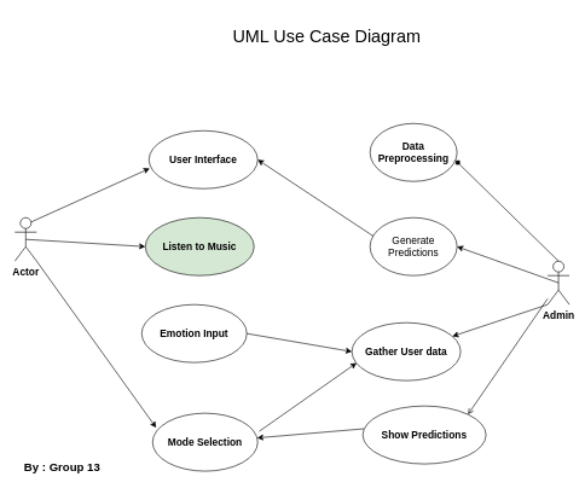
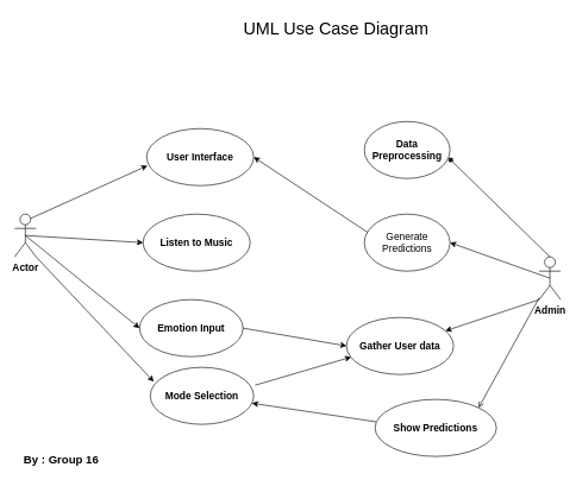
  <mxCell id="0" />
  <mxCell id="1" parent="0" />
  <mxCell id="2" value="&lt;b&gt;&lt;font style=&quot;font-size: 14px;&quot;&gt;Actor&lt;/font&gt;&lt;/b&gt;" style="shape=umlActor;verticalLabelPosition=bottom;verticalAlign=top;html=1;outlineConnect=0;" parent="1" vertex="1"><mxGeometry x="20" y="300" width="30" height="60" as="geometry" /></mxCell>
  <mxCell id="3" value="&lt;b&gt;&lt;font style=&quot;font-size: 14px;&quot;&gt;Admin&lt;/font&gt;&lt;/b&gt;" style="shape=umlActor;verticalLabelPosition=bottom;verticalAlign=top;html=1;outlineConnect=0;" parent="1" vertex="1"><mxGeometry x="755" y="360" width="30" height="60" as="geometry" /></mxCell>
- <mxCell id="4" value="&lt;b&gt;&lt;font style=&quot;font-size: 14px;&quot;&gt;Show Predictions&lt;/font&gt;&lt;/b&gt;" style="ellipse;whiteSpace=wrap;html=1;" parent="1" vertex="1"><mxGeometry x="500" y="560" width="170" height="80" as="geometry" /></mxCell>
+ <mxCell id="4" value="&lt;b&gt;&lt;font style=&quot;font-size: 14px;&quot;&gt;Show Predictions&lt;/font&gt;&lt;/b&gt;" style="ellipse;whiteSpace=wrap;html=1;" parent="1" vertex="1"><mxGeometry x="525" y="560" width="170" height="80" as="geometry" /></mxCell>
  <mxCell id="5" value="&lt;font style=&quot;font-size: 14px;&quot;&gt;&lt;b&gt;Data Preprocessing&lt;/b&gt;&lt;/font&gt;" style="ellipse;whiteSpace=wrap;html=1;" parent="1" vertex="1"><mxGeometry x="510" y="170" width="120" height="80" as="geometry" /></mxCell>
  <mxCell id="6" value="&lt;font style=&quot;font-size: 14px;&quot;&gt;Generate Predictions&lt;/font&gt;" style="ellipse;whiteSpace=wrap;html=1;" parent="1" vertex="1"><mxGeometry x="510" y="300" width="120" height="80" as="geometry" /></mxCell>
  <mxCell id="7" value="&lt;b&gt;&lt;font style=&quot;font-size: 14px;&quot;&gt;Gather User data&lt;/font&gt;&lt;/b&gt;" style="ellipse;whiteSpace=wrap;html=1;" parent="1" vertex="1"><mxGeometry x="485" y="445" width="150" height="80" as="geometry" /></mxCell>
- <mxCell id="8" value="&lt;font style=&quot;font-size: 24px;&quot;&gt;UML Use Case Diagram&lt;/font&gt;" style="text;html=1;align=center;verticalAlign=middle;resizable=0;points=[];autosize=1;strokeColor=none;fillColor=none;" parent="1" vertex="1"><mxGeometry x="310" y="30" width="280" height="40" as="geometry" /></mxCell>
- <mxCell id="9" value="&lt;b&gt;&lt;font style=&quot;font-size: 16px;&quot;&gt;By : Group 13&lt;/font&gt;&lt;/b&gt;" style="text;html=1;align=center;verticalAlign=middle;resizable=0;points=[];autosize=1;strokeColor=none;fillColor=none;" parent="1" vertex="1"><mxGeometry x="20" y="630" width="130" height="30" as="geometry" /></mxCell>
+ <mxCell id="8" value="&lt;font style=&quot;font-size: 24px;&quot;&gt;UML Use Case Diagram&lt;/font&gt;" style="text;html=1;align=center;verticalAlign=middle;resizable=0;points=[];autosize=1;strokeColor=none;fillColor=none;" parent="1" vertex="1"><mxGeometry x="330" y="20" width="280" height="40" as="geometry" /></mxCell>
+ <mxCell id="9" value="&lt;b&gt;&lt;font style=&quot;font-size: 16px;&quot;&gt;By : Group 16&lt;/font&gt;&lt;/b&gt;" style="text;html=1;align=center;verticalAlign=middle;resizable=0;points=[];autosize=1;strokeColor=none;fillColor=none;" parent="1" vertex="1"><mxGeometry x="20" y="630" width="130" height="30" as="geometry" /></mxCell>
  <mxCell id="10" value="" style="endArrow=classic;html=1;rounded=0;entryX=0.007;entryY=0.65;entryDx=0;entryDy=0;entryPerimeter=0;exitX=0.75;exitY=0.1;exitDx=0;exitDy=0;exitPerimeter=0;" parent="1" target="17" edge="1" source="2"><mxGeometry width="50" height="50" relative="1" as="geometry"><mxPoint x="65" y="400" as="sourcePoint" /><mxPoint x="195" y="280" as="targetPoint" /></mxGeometry></mxCell>
  <mxCell id="11" value="" style="endArrow=classic;html=1;rounded=0;exitX=0;exitY=1;exitDx=0;exitDy=0;exitPerimeter=0;" parent="1" target="7" edge="1" source="3"><mxGeometry width="50" height="50" relative="1" as="geometry"><mxPoint x="825" y="450" as="sourcePoint" /><mxPoint x="655" y="490" as="targetPoint" /></mxGeometry></mxCell>
  <mxCell id="12" value="" style="endArrow=classic;html=1;rounded=0;entryX=1;entryY=0.5;entryDx=0;entryDy=0;exitX=0.5;exitY=0.5;exitDx=0;exitDy=0;exitPerimeter=0;" parent="1" target="6" edge="1" source="3"><mxGeometry width="50" height="50" relative="1" as="geometry"><mxPoint x="835" y="390" as="sourcePoint" /><mxPoint x="665" y="470" as="targetPoint" /></mxGeometry></mxCell>
  <mxCell id="13" value="" style="endArrow=diamond;html=1;rounded=0;entryX=0.983;entryY=0.638;entryDx=0;entryDy=0;entryPerimeter=0;exitX=0.5;exitY=0;exitDx=0;exitDy=0;exitPerimeter=0;" parent="1" target="5" edge="1" source="3"><mxGeometry width="50" height="50" relative="1" as="geometry"><mxPoint x="835" y="350" as="sourcePoint" /><mxPoint x="705" y="198" as="targetPoint" /></mxGeometry></mxCell>
  <mxCell id="14" value="&lt;font style=&quot;font-size: 14px;&quot;&gt;&lt;b&gt;Emotion Input&lt;/b&gt;&lt;/font&gt;" style="ellipse;whiteSpace=wrap;html=1;" parent="1" vertex="1"><mxGeometry x="195" y="420" width="145" height="80" as="geometry" /></mxCell>
+ <mxCell id="15" value="" style="endArrow=classic;html=1;rounded=0;entryX=0;entryY=0.5;entryDx=0;entryDy=0;exitX=0.5;exitY=0.5;exitDx=0;exitDy=0;exitPerimeter=0;" parent="1" target="14" edge="1" source="2"><mxGeometry width="50" height="50" relative="1" as="geometry"><mxPoint x="65" y="450" as="sourcePoint" /><mxPoint x="185" y="350" as="targetPoint" /></mxGeometry></mxCell>
  <mxCell id="16" value="" style="endArrow=classic;html=1;rounded=0;entryX=0;entryY=0.5;entryDx=0;entryDy=0;exitX=0.5;exitY=0.5;exitDx=0;exitDy=0;exitPerimeter=0;" parent="1" target="18" edge="1" source="2"><mxGeometry width="50" height="50" relative="1" as="geometry"><mxPoint x="65" y="420" as="sourcePoint" /><mxPoint x="175" y="410" as="targetPoint" /></mxGeometry></mxCell>
  <mxCell id="17" value="&lt;b&gt;&lt;font style=&quot;font-size: 14px;&quot;&gt;User Interface&lt;/font&gt;&lt;/b&gt;" style="ellipse;whiteSpace=wrap;html=1;" vertex="1" parent="1"><mxGeometry x="205" y="180" width="150" height="80" as="geometry" /></mxCell>
- <mxCell id="18" value="&lt;b&gt;&lt;font style=&quot;font-size: 14px;&quot;&gt;Listen to Music&lt;/font&gt;&lt;/b&gt;" style="ellipse;whiteSpace=wrap;html=1;fillColor=#d5e8d4;" vertex="1" parent="1"><mxGeometry x="200" y="300" width="150" height="80" as="geometry" /></mxCell>
+ <mxCell id="18" value="&lt;b&gt;&lt;font style=&quot;font-size: 14px;&quot;&gt;Listen to Music&lt;/font&gt;&lt;/b&gt;" style="ellipse;whiteSpace=wrap;html=1;" vertex="1" parent="1"><mxGeometry x="200" y="300" width="150" height="80" as="geometry" /></mxCell>
  <mxCell id="19" value="" style="endArrow=open;html=1;rounded=0;entryX=1;entryY=0;entryDx=0;entryDy=0;" edge="1" parent="1" source="3" target="4"><mxGeometry width="50" height="50" relative="1" as="geometry"><mxPoint x="705" y="580" as="sourcePoint" /><mxPoint x="755" y="530" as="targetPoint" /></mxGeometry></mxCell>
- <mxCell id="20" value="&lt;font style=&quot;font-size: 14px;&quot;&gt;&lt;b&gt;Mode Selection&lt;/b&gt;&lt;/font&gt;" style="ellipse;whiteSpace=wrap;html=1;" vertex="1" parent="1"><mxGeometry x="210" y="570" width="145" height="80" as="geometry" /></mxCell>
+ <mxCell id="20" value="&lt;font style=&quot;font-size: 14px;&quot;&gt;&lt;b&gt;Mode Selection&lt;/b&gt;&lt;/font&gt;" style="ellipse;whiteSpace=wrap;html=1;" vertex="1" parent="1"><mxGeometry x="210" y="515" width="145" height="80" as="geometry" /></mxCell>
  <mxCell id="21" value="" style="endArrow=classic;html=1;rounded=0;entryX=0;entryY=0.5;entryDx=0;entryDy=0;exitX=1;exitY=0.5;exitDx=0;exitDy=0;" edge="1" parent="1" source="14" target="7"><mxGeometry width="50" height="50" relative="1" as="geometry"><mxPoint x="425" y="460" as="sourcePoint" /><mxPoint x="475" y="410" as="targetPoint" /></mxGeometry></mxCell>
  <mxCell id="22" value="" style="endArrow=classic;html=1;rounded=0;entryX=0.034;entryY=0.25;entryDx=0;entryDy=0;entryPerimeter=0;" edge="1" parent="1" target="20"><mxGeometry width="50" height="50" relative="1" as="geometry"><mxPoint x="50" y="360" as="sourcePoint" /><mxPoint x="215" y="560" as="targetPoint" /></mxGeometry></mxCell>
  <mxCell id="23" value="" style="endArrow=classic;html=1;rounded=0;exitX=0.01;exitY=0.393;exitDx=0;exitDy=0;exitPerimeter=0;" edge="1" parent="1" source="4" target="20"><mxGeometry width="50" height="50" relative="1" as="geometry"><mxPoint x="360" y="480" as="sourcePoint" /><mxPoint x="510" y="480" as="targetPoint" /></mxGeometry></mxCell>
  <mxCell id="24" value="" style="endArrow=classic;html=1;rounded=0;entryX=0.043;entryY=0.695;entryDx=0;entryDy=0;entryPerimeter=0;exitX=1.014;exitY=0.313;exitDx=0;exitDy=0;exitPerimeter=0;" edge="1" parent="1" source="20" target="7"><mxGeometry width="50" height="50" relative="1" as="geometry"><mxPoint x="495" y="600" as="sourcePoint" /><mxPoint x="346" y="380" as="targetPoint" /></mxGeometry></mxCell>
  <mxCell id="25" value="" style="endArrow=classic;html=1;rounded=0;entryX=1;entryY=0.5;entryDx=0;entryDy=0;exitX=0.039;exitY=0.32;exitDx=0;exitDy=0;exitPerimeter=0;" edge="1" parent="1" source="6" target="17"><mxGeometry width="50" height="50" relative="1" as="geometry"><mxPoint x="512" y="601" as="sourcePoint" /><mxPoint x="346" y="380" as="targetPoint" /></mxGeometry></mxCell>
